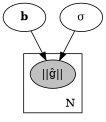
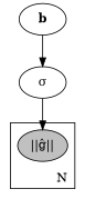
  digraph {
    node [fillcolor=white shape=ellipse style=filled]
    n1 [fillcolor=grey label="||g&#770;||"]
    n2 [label="𝐛"]
    n3 [label="σ"]
    subgraph cluster_1 {
      label=N
      labeljust=r
      labelloc=b
      n1
    }
-   n2 -> n1
+   n2 -> n3
    n3 -> n1
  }
